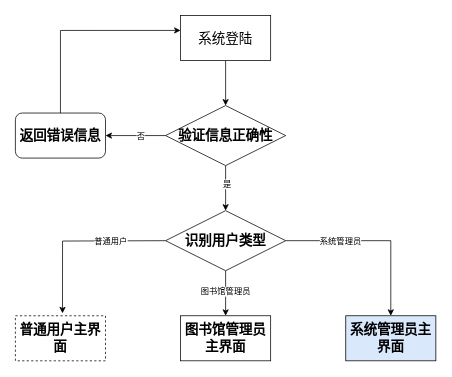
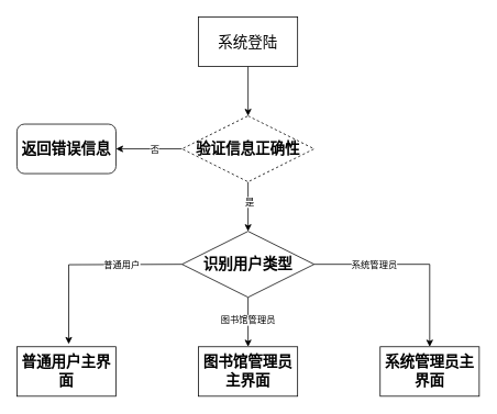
  <mxCell id="0" />
  <mxCell id="1" parent="0" />
  <mxCell id="2" value="" style="edgeStyle=orthogonalEdgeStyle;rounded=0;orthogonalLoop=1;jettySize=auto;html=1;fontStyle=0" parent="1" source="3" target="9" edge="1"><mxGeometry relative="1" as="geometry" /></mxCell>
  <mxCell id="3" value="&lt;pre style=&quot;font-size: 18px;&quot;&gt;系统登陆&lt;/pre&gt;" style="rounded=0;whiteSpace=wrap;html=1;fontFamily=Times New Roman;fontSize=18;fontStyle=0" parent="1" vertex="1"><mxGeometry x="240" y="20" width="120" height="60" as="geometry" /></mxCell>
  <mxCell id="4" value="&lt;h2 style=&quot;font-size: 18px;&quot;&gt;返回错误信息&lt;/h2&gt;" style="whiteSpace=wrap;html=1;fontFamily=Times New Roman;fontSize=18;fontStyle=0;rounded=1;" parent="1" vertex="1"><mxGeometry x="20" y="150" width="120" height="60" as="geometry" /></mxCell>
  <mxCell id="5" value="" style="edgeStyle=orthogonalEdgeStyle;rounded=0;orthogonalLoop=1;jettySize=auto;html=1;fontStyle=0" parent="1" source="9" target="16" edge="1"><mxGeometry relative="1" as="geometry" /></mxCell>
  <mxCell id="6" value="是" style="edgeLabel;html=1;align=center;verticalAlign=middle;resizable=0;points=[];fontStyle=0" parent="5" vertex="1" connectable="0"><mxGeometry x="-0.211" y="1" relative="1" as="geometry"><mxPoint as="offset" /></mxGeometry></mxCell>
  <mxCell id="7" value="" style="edgeStyle=orthogonalEdgeStyle;rounded=0;orthogonalLoop=1;jettySize=auto;html=1;fontStyle=0" parent="1" source="9" target="4" edge="1"><mxGeometry relative="1" as="geometry" /></mxCell>
  <mxCell id="8" value="否" style="edgeLabel;html=1;align=center;verticalAlign=middle;resizable=0;points=[];fontStyle=0" parent="7" vertex="1" connectable="0"><mxGeometry x="-0.15" relative="1" as="geometry"><mxPoint as="offset" /></mxGeometry></mxCell>
- <mxCell id="9" value="&lt;h2 style=&quot;font-size: 18px;&quot;&gt;验证信息正确性&lt;/h2&gt;" style="rhombus;whiteSpace=wrap;html=1;fontFamily=Times New Roman;fontSize=18;fontStyle=0" parent="1" vertex="1"><mxGeometry x="220" y="140" width="160" height="80" as="geometry" /></mxCell>
+ <mxCell id="9" value="&lt;h2 style=&quot;font-size: 18px;&quot;&gt;验证信息正确性&lt;/h2&gt;" style="rhombus;whiteSpace=wrap;html=1;fontFamily=Times New Roman;fontSize=18;fontStyle=0;dashed=1;" parent="1" vertex="1"><mxGeometry x="220" y="140" width="160" height="80" as="geometry" /></mxCell>
  <mxCell id="10" value="" style="edgeStyle=orthogonalEdgeStyle;rounded=0;orthogonalLoop=1;jettySize=auto;html=1;fontStyle=0" parent="1" source="16" target="18" edge="1"><mxGeometry relative="1" as="geometry" /></mxCell>
  <mxCell id="11" value="图书馆管理员" style="edgeLabel;html=1;align=center;verticalAlign=middle;resizable=0;points=[];fontStyle=0" parent="10" vertex="1" connectable="0"><mxGeometry x="-0.097" y="-1" relative="1" as="geometry"><mxPoint as="offset" /></mxGeometry></mxCell>
  <mxCell id="12" style="edgeStyle=orthogonalEdgeStyle;rounded=0;orthogonalLoop=1;jettySize=auto;html=1;exitX=0.5;exitY=1;exitDx=0;exitDy=0;entryX=0.523;entryY=-0.055;entryDx=0;entryDy=0;entryPerimeter=0;fontStyle=0" parent="1" target="17" edge="1"><mxGeometry relative="1" as="geometry"><mxPoint x="219.97" y="320" as="sourcePoint" /><mxPoint x="-0.03" y="380" as="targetPoint" /></mxGeometry></mxCell>
  <mxCell id="13" value="普通用户" style="edgeLabel;html=1;align=center;verticalAlign=middle;resizable=0;points=[];fontStyle=0" parent="12" vertex="1" connectable="0"><mxGeometry x="-0.377" relative="1" as="geometry"><mxPoint as="offset" /></mxGeometry></mxCell>
  <mxCell id="14" style="edgeStyle=orthogonalEdgeStyle;rounded=0;orthogonalLoop=1;jettySize=auto;html=1;exitX=1;exitY=0.5;exitDx=0;exitDy=0;fontStyle=0" parent="1" source="16" target="19" edge="1"><mxGeometry relative="1" as="geometry"><mxPoint x="300" y="390" as="sourcePoint" /></mxGeometry></mxCell>
  <mxCell id="15" value="系统管理员" style="edgeLabel;html=1;align=center;verticalAlign=middle;resizable=0;points=[];fontStyle=0" parent="14" vertex="1" connectable="0"><mxGeometry x="-0.397" relative="1" as="geometry"><mxPoint as="offset" /></mxGeometry></mxCell>
  <mxCell id="16" value="&lt;h2 style=&quot;font-size: 18px;&quot;&gt;识别用户类型&lt;/h2&gt;" style="rhombus;whiteSpace=wrap;html=1;fontFamily=Times New Roman;fontSize=18;fontStyle=0" parent="1" vertex="1"><mxGeometry x="220" y="280" width="160" height="80" as="geometry" /></mxCell>
- <mxCell id="17" value="&lt;h2 style=&quot;font-size: 18px;&quot;&gt;普通用户主界面&lt;/h2&gt;" style="whiteSpace=wrap;html=1;fontFamily=Times New Roman;fontSize=18;fontStyle=0;dashed=1;" parent="1" vertex="1"><mxGeometry x="20" y="420" width="120" height="60" as="geometry" /></mxCell>
+ <mxCell id="17" value="&lt;h2 style=&quot;font-size: 18px;&quot;&gt;普通用户主界面&lt;/h2&gt;" style="whiteSpace=wrap;html=1;fontFamily=Times New Roman;fontSize=18;fontStyle=0" parent="1" vertex="1"><mxGeometry x="20" y="420" width="120" height="60" as="geometry" /></mxCell>
  <mxCell id="18" value="&lt;h2 style=&quot;font-size: 18px;&quot;&gt;图书馆管理员主界面&lt;/h2&gt;" style="whiteSpace=wrap;html=1;fontFamily=Times New Roman;fontSize=18;fontStyle=0" parent="1" vertex="1"><mxGeometry x="240" y="420" width="120" height="60" as="geometry" /></mxCell>
- <mxCell id="19" value="&lt;h2 style=&quot;font-size: 18px;&quot;&gt;系统管理员主界面&lt;/h2&gt;" style="whiteSpace=wrap;html=1;fontFamily=Times New Roman;fontSize=18;fontStyle=0;fillColor=#dae8fc;" parent="1" vertex="1"><mxGeometry x="460" y="420" width="120" height="60" as="geometry" /></mxCell>
- <mxCell id="20" style="edgeStyle=orthogonalEdgeStyle;rounded=0;orthogonalLoop=1;jettySize=auto;html=1;entryX=0;entryY=0.333;entryDx=0;entryDy=0;entryPerimeter=0;exitX=0.5;exitY=0;exitDx=0;exitDy=0;fontStyle=0" parent="1" source="4" target="3" edge="1"><mxGeometry relative="1" as="geometry" /></mxCell>
+ <mxCell id="19" value="&lt;h2 style=&quot;font-size: 18px;&quot;&gt;系统管理员主界面&lt;/h2&gt;" style="whiteSpace=wrap;html=1;fontFamily=Times New Roman;fontSize=18;fontStyle=0" parent="1" vertex="1"><mxGeometry x="460" y="420" width="120" height="60" as="geometry" /></mxCell>
